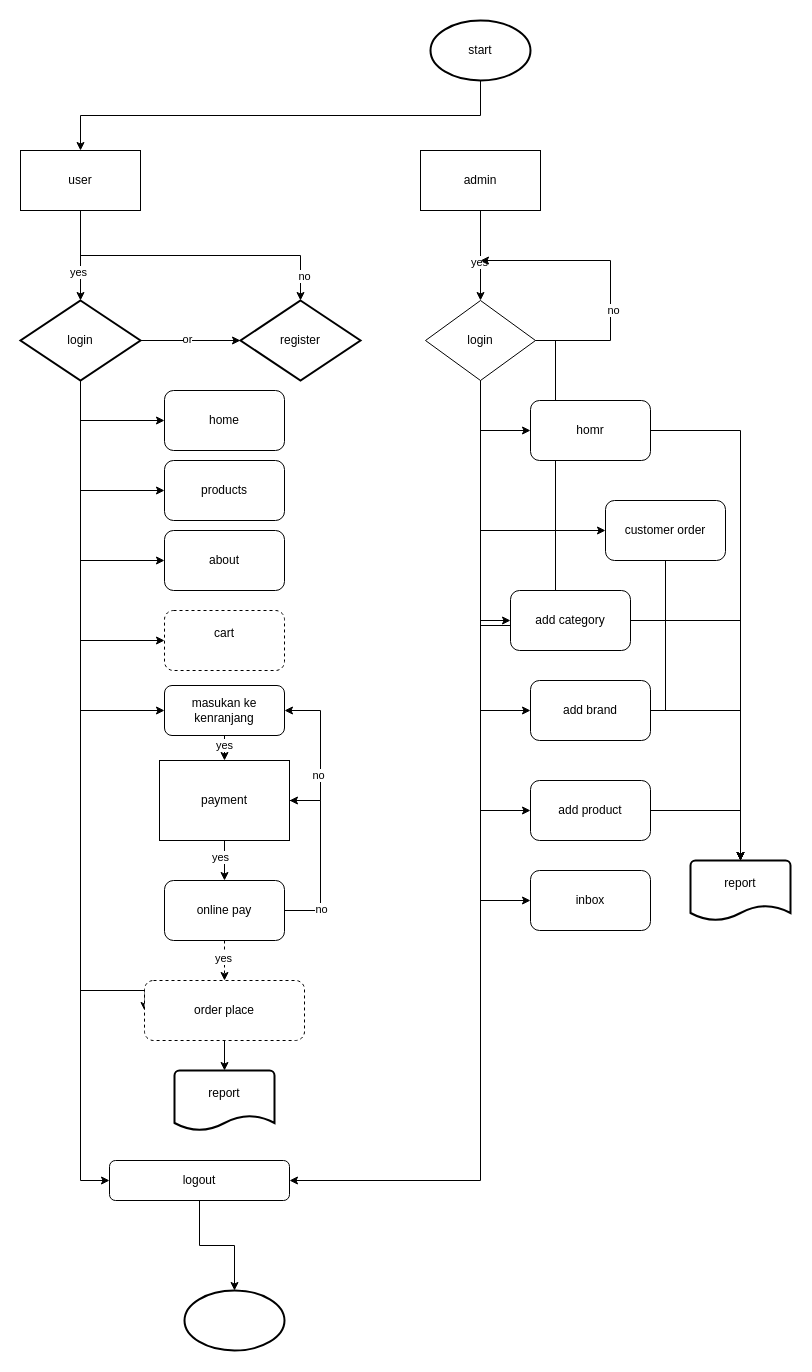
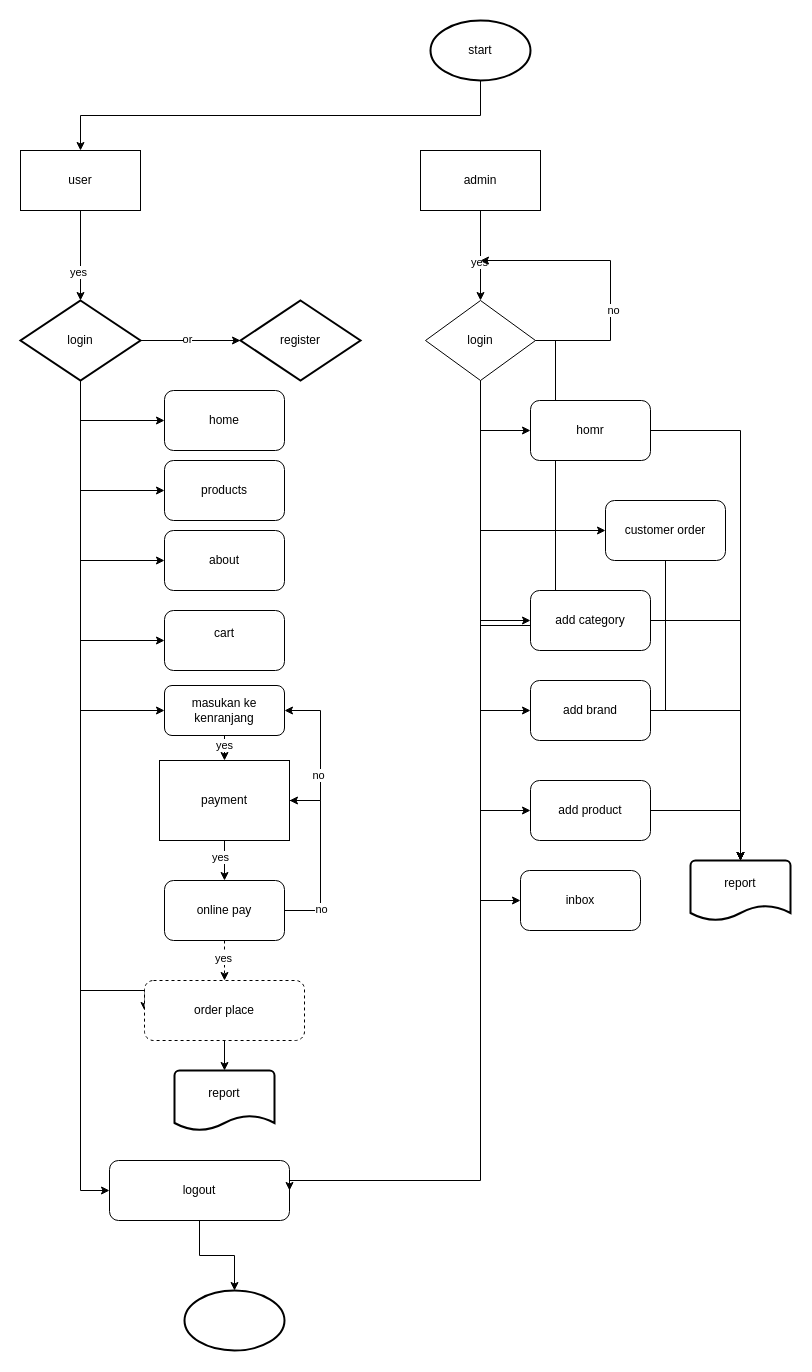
  <mxCell id="0" />
  <mxCell id="1" parent="0" />
  <mxCell id="2" style="edgeStyle=orthogonalEdgeStyle;rounded=0;orthogonalLoop=1;jettySize=auto;html=1;exitX=0.5;exitY=1;exitDx=0;exitDy=0;exitPerimeter=0;" edge="1" parent="1" source="3" target="13"><mxGeometry relative="1" as="geometry" /></mxCell>
  <mxCell id="3" value="start" style="strokeWidth=2;html=1;shape=mxgraph.flowchart.start_1;whiteSpace=wrap;" vertex="1" parent="1"><mxGeometry x="430" width="100" height="60" as="geometry" y="20" /></mxCell>
  <mxCell id="4" value="" style="strokeWidth=2;html=1;shape=mxgraph.flowchart.start_1;whiteSpace=wrap;" vertex="1" parent="1"><mxGeometry x="184" y="1290" width="100" height="60" as="geometry" /></mxCell>
  <mxCell id="5" style="edgeStyle=orthogonalEdgeStyle;rounded=0;orthogonalLoop=1;jettySize=auto;html=1;exitX=0.5;exitY=1;exitDx=0;exitDy=0;" edge="1" parent="1"><mxGeometry relative="1" as="geometry"><mxPoint x="364" y="180" as="sourcePoint" /><mxPoint x="364" y="180" as="targetPoint" /></mxGeometry></mxCell>
  <mxCell id="6" style="edgeStyle=orthogonalEdgeStyle;rounded=0;orthogonalLoop=1;jettySize=auto;html=1;" edge="1" parent="1" source="8" target="51"><mxGeometry relative="1" as="geometry" /></mxCell>
  <mxCell id="7" value="yes" style="edgeLabel;html=1;align=center;verticalAlign=middle;resizable=0;points=[];" vertex="1" connectable="0" parent="6"><mxGeometry x="0.125" y="-2" relative="1" as="geometry"><mxPoint as="offset" /></mxGeometry></mxCell>
  <mxCell id="8" value="admin" style="rounded=0;whiteSpace=wrap;html=1;" vertex="1" parent="1"><mxGeometry x="420" y="150" width="120" height="60" as="geometry" /></mxCell>
  <mxCell id="9" style="edgeStyle=orthogonalEdgeStyle;rounded=0;orthogonalLoop=1;jettySize=auto;html=1;" edge="1" parent="1" source="13" target="23"><mxGeometry relative="1" as="geometry" /></mxCell>
  <mxCell id="10" value="yes" style="edgeLabel;html=1;align=center;verticalAlign=middle;resizable=0;points=[];" vertex="1" connectable="0" parent="9"><mxGeometry x="0.366" y="-3" relative="1" as="geometry"><mxPoint as="offset" /></mxGeometry></mxCell>
- <mxCell id="11" style="edgeStyle=orthogonalEdgeStyle;rounded=0;orthogonalLoop=1;jettySize=auto;html=1;exitX=0.5;exitY=1;exitDx=0;exitDy=0;" edge="1" parent="1" source="13" target="24"><mxGeometry relative="1" as="geometry" /></mxCell>
- <mxCell id="12" value="no" style="edgeLabel;html=1;align=center;verticalAlign=middle;resizable=0;points=[];" vertex="1" connectable="0" parent="11"><mxGeometry x="0.836" y="3" relative="1" as="geometry"><mxPoint as="offset" /></mxGeometry></mxCell>
  <mxCell id="13" value="user" style="rounded=0;whiteSpace=wrap;html=1;" vertex="1" parent="1"><mxGeometry x="20" y="150" width="120" height="60" as="geometry" /></mxCell>
  <mxCell id="14" style="edgeStyle=orthogonalEdgeStyle;rounded=0;orthogonalLoop=1;jettySize=auto;html=1;" edge="1" parent="1" source="23" target="24"><mxGeometry relative="1" as="geometry" /></mxCell>
  <mxCell id="15" value="or" style="edgeLabel;html=1;align=center;verticalAlign=middle;resizable=0;points=[];" vertex="1" connectable="0" parent="14"><mxGeometry x="-0.071" y="2" relative="1" as="geometry"><mxPoint as="offset" /></mxGeometry></mxCell>
  <mxCell id="16" style="edgeStyle=orthogonalEdgeStyle;rounded=0;orthogonalLoop=1;jettySize=auto;html=1;entryX=0;entryY=0.5;entryDx=0;entryDy=0;" edge="1" parent="1" source="23" target="28"><mxGeometry relative="1" as="geometry" /></mxCell>
  <mxCell id="17" style="edgeStyle=orthogonalEdgeStyle;rounded=0;orthogonalLoop=1;jettySize=auto;html=1;entryX=0;entryY=0.5;entryDx=0;entryDy=0;exitX=0.5;exitY=1;exitDx=0;exitDy=0;exitPerimeter=0;" edge="1" parent="1" source="23" target="25"><mxGeometry relative="1" as="geometry" /></mxCell>
  <mxCell id="18" style="edgeStyle=orthogonalEdgeStyle;rounded=0;orthogonalLoop=1;jettySize=auto;html=1;entryX=0;entryY=0.5;entryDx=0;entryDy=0;exitX=0.5;exitY=1;exitDx=0;exitDy=0;exitPerimeter=0;" edge="1" parent="1" source="23" target="26"><mxGeometry relative="1" as="geometry" /></mxCell>
  <mxCell id="19" style="edgeStyle=orthogonalEdgeStyle;rounded=0;orthogonalLoop=1;jettySize=auto;html=1;entryX=0;entryY=0.5;entryDx=0;entryDy=0;exitX=0.5;exitY=1;exitDx=0;exitDy=0;exitPerimeter=0;" edge="1" parent="1" source="23" target="31"><mxGeometry relative="1" as="geometry" /></mxCell>
  <mxCell id="20" style="edgeStyle=orthogonalEdgeStyle;rounded=0;orthogonalLoop=1;jettySize=auto;html=1;entryX=0;entryY=0.5;entryDx=0;entryDy=0;exitX=0.5;exitY=1;exitDx=0;exitDy=0;exitPerimeter=0;" edge="1" parent="1" source="23" target="43"><mxGeometry relative="1" as="geometry"><Array as="points"><mxPoint x="80" y="990" /></Array></mxGeometry></mxCell>
  <mxCell id="21" style="edgeStyle=orthogonalEdgeStyle;rounded=0;orthogonalLoop=1;jettySize=auto;html=1;entryX=0;entryY=0.5;entryDx=0;entryDy=0;exitX=0.5;exitY=1;exitDx=0;exitDy=0;exitPerimeter=0;" edge="1" parent="1" source="23" target="66"><mxGeometry relative="1" as="geometry" /></mxCell>
  <mxCell id="22" style="edgeStyle=orthogonalEdgeStyle;rounded=0;orthogonalLoop=1;jettySize=auto;html=1;entryX=0;entryY=0.5;entryDx=0;entryDy=0;exitX=0.5;exitY=1;exitDx=0;exitDy=0;exitPerimeter=0;" edge="1" parent="1" source="23" target="67"><mxGeometry relative="1" as="geometry" /></mxCell>
  <mxCell id="23" value="login" style="strokeWidth=2;html=1;shape=mxgraph.flowchart.decision;whiteSpace=wrap;" vertex="1" parent="1"><mxGeometry x="20" y="300" width="120" height="80" as="geometry" /></mxCell>
  <mxCell id="24" value="register" style="strokeWidth=2;html=1;shape=mxgraph.flowchart.decision;whiteSpace=wrap;" vertex="1" parent="1"><mxGeometry x="240" y="300" width="120" height="80" as="geometry" /></mxCell>
  <mxCell id="25" value="home" style="rounded=1;whiteSpace=wrap;html=1;" vertex="1" parent="1"><mxGeometry x="164" y="390" width="120" height="60" as="geometry" /></mxCell>
  <mxCell id="26" value="products" style="rounded=1;whiteSpace=wrap;html=1;" vertex="1" parent="1"><mxGeometry x="164" y="460" width="120" height="60" as="geometry" /></mxCell>
  <mxCell id="27" style="edgeStyle=orthogonalEdgeStyle;rounded=0;orthogonalLoop=1;jettySize=auto;html=1;" edge="1" parent="1" source="28" target="4"><mxGeometry relative="1" as="geometry" /></mxCell>
- <mxCell id="28" value="logout" style="rounded=1;whiteSpace=wrap;html=1;" vertex="1" parent="1"><mxGeometry x="109" y="1160" width="180" height="40" as="geometry" /></mxCell>
+ <mxCell id="28" value="logout" style="rounded=1;whiteSpace=wrap;html=1;" vertex="1" parent="1"><mxGeometry x="109" y="1160" width="180" height="60" as="geometry" /></mxCell>
  <mxCell id="29" style="edgeStyle=orthogonalEdgeStyle;rounded=0;orthogonalLoop=1;jettySize=auto;html=1;" edge="1" parent="1" source="31" target="36"><mxGeometry relative="1" as="geometry" /></mxCell>
  <mxCell id="30" value="yes" style="edgeLabel;html=1;align=center;verticalAlign=middle;resizable=0;points=[];" vertex="1" connectable="0" parent="29"><mxGeometry x="0.408" y="-1" relative="1" as="geometry"><mxPoint as="offset" /></mxGeometry></mxCell>
  <mxCell id="31" value="masukan ke kenranjang" style="rounded=1;whiteSpace=wrap;html=1;" vertex="1" parent="1"><mxGeometry x="164" y="685" width="120" height="50" as="geometry" /></mxCell>
  <mxCell id="32" style="edgeStyle=orthogonalEdgeStyle;rounded=0;orthogonalLoop=1;jettySize=auto;html=1;entryX=1;entryY=0.5;entryDx=0;entryDy=0;exitX=1;exitY=0.5;exitDx=0;exitDy=0;" edge="1" parent="1" source="36" target="31"><mxGeometry relative="1" as="geometry"><Array as="points"><mxPoint x="320" y="800" /><mxPoint x="320" y="710" /></Array></mxGeometry></mxCell>
  <mxCell id="33" value="no" style="edgeLabel;html=1;align=center;verticalAlign=middle;resizable=0;points=[];" vertex="1" connectable="0" parent="32"><mxGeometry x="-0.28" y="3" relative="1" as="geometry"><mxPoint as="offset" /></mxGeometry></mxCell>
  <mxCell id="34" style="edgeStyle=orthogonalEdgeStyle;rounded=0;orthogonalLoop=1;jettySize=auto;html=1;entryX=0.5;entryY=0;entryDx=0;entryDy=0;" edge="1" parent="1" source="36" target="41"><mxGeometry relative="1" as="geometry" /></mxCell>
  <mxCell id="35" value="yes" style="edgeLabel;html=1;align=center;verticalAlign=middle;resizable=0;points=[];" vertex="1" connectable="0" parent="34"><mxGeometry x="-0.273" y="-5" relative="1" as="geometry"><mxPoint y="1" as="offset" /></mxGeometry></mxCell>
  <mxCell id="36" value="payment" style="whiteSpace=wrap;html=1;rounded=0;" vertex="1" parent="1"><mxGeometry x="159" y="760" width="130" height="80" as="geometry" /></mxCell>
  <mxCell id="37" style="edgeStyle=orthogonalEdgeStyle;rounded=0;orthogonalLoop=1;jettySize=auto;html=1;entryX=0.5;entryY=0;entryDx=0;entryDy=0;dashed=1;" edge="1" parent="1" source="41" target="43"><mxGeometry relative="1" as="geometry" /></mxCell>
  <mxCell id="38" value="yes" style="edgeLabel;html=1;align=center;verticalAlign=middle;resizable=0;points=[];" vertex="1" connectable="0" parent="37"><mxGeometry x="-0.196" y="-2" relative="1" as="geometry"><mxPoint y="1" as="offset" /></mxGeometry></mxCell>
  <mxCell id="39" style="edgeStyle=orthogonalEdgeStyle;rounded=0;orthogonalLoop=1;jettySize=auto;html=1;entryX=1;entryY=0.5;entryDx=0;entryDy=0;exitX=1;exitY=0.5;exitDx=0;exitDy=0;" edge="1" parent="1" source="41" target="36"><mxGeometry relative="1" as="geometry"><Array as="points"><mxPoint x="320" y="910" /><mxPoint x="320" y="800" /></Array></mxGeometry></mxCell>
  <mxCell id="40" value="no" style="edgeLabel;html=1;align=center;verticalAlign=middle;resizable=0;points=[];" vertex="1" connectable="0" parent="39"><mxGeometry x="-0.557" relative="1" as="geometry"><mxPoint y="1" as="offset" /></mxGeometry></mxCell>
  <mxCell id="41" value="online pay" style="rounded=1;whiteSpace=wrap;html=1;" vertex="1" parent="1"><mxGeometry x="164" y="880" width="120" height="60" as="geometry" /></mxCell>
  <mxCell id="42" style="edgeStyle=orthogonalEdgeStyle;rounded=0;orthogonalLoop=1;jettySize=auto;html=1;" edge="1" parent="1" source="43" target="65"><mxGeometry relative="1" as="geometry" /></mxCell>
  <mxCell id="43" value="order place" style="rounded=1;whiteSpace=wrap;html=1;dashed=1;" vertex="1" parent="1"><mxGeometry x="144" y="980" width="160" height="60" as="geometry" /></mxCell>
  <mxCell id="44" style="edgeStyle=orthogonalEdgeStyle;rounded=0;orthogonalLoop=1;jettySize=auto;html=1;entryX=1;entryY=0.5;entryDx=0;entryDy=0;exitX=0.5;exitY=1;exitDx=0;exitDy=0;" edge="1" parent="1" source="51" target="28"><mxGeometry relative="1" as="geometry"><Array as="points"><mxPoint x="480" y="1180" /><mxPoint x="289" y="1180" /></Array></mxGeometry></mxCell>
  <mxCell id="45" style="edgeStyle=orthogonalEdgeStyle;rounded=0;orthogonalLoop=1;jettySize=auto;html=1;entryX=0;entryY=0.5;entryDx=0;entryDy=0;" edge="1" parent="1" source="51" target="54"><mxGeometry relative="1" as="geometry"><mxPoint x="500" y="460" as="targetPoint" /><Array as="points"><mxPoint x="480" y="430" /></Array></mxGeometry></mxCell>
  <mxCell id="46" style="edgeStyle=orthogonalEdgeStyle;rounded=0;orthogonalLoop=1;jettySize=auto;html=1;entryX=0;entryY=0.5;entryDx=0;entryDy=0;exitX=0.5;exitY=1;exitDx=0;exitDy=0;" edge="1" parent="1" source="51" target="55"><mxGeometry relative="1" as="geometry" /></mxCell>
  <mxCell id="47" style="edgeStyle=orthogonalEdgeStyle;rounded=0;orthogonalLoop=1;jettySize=auto;html=1;entryX=0;entryY=0.5;entryDx=0;entryDy=0;" edge="1" parent="1" source="51" target="57"><mxGeometry relative="1" as="geometry" /></mxCell>
  <mxCell id="48" style="edgeStyle=orthogonalEdgeStyle;rounded=0;orthogonalLoop=1;jettySize=auto;html=1;entryX=0;entryY=0.5;entryDx=0;entryDy=0;" edge="1" parent="1" source="51" target="59"><mxGeometry relative="1" as="geometry" /></mxCell>
  <mxCell id="49" style="edgeStyle=orthogonalEdgeStyle;rounded=0;orthogonalLoop=1;jettySize=auto;html=1;entryX=0;entryY=0.5;entryDx=0;entryDy=0;" edge="1" parent="1" source="51" target="60"><mxGeometry relative="1" as="geometry" /></mxCell>
  <mxCell id="50" style="edgeStyle=orthogonalEdgeStyle;rounded=0;orthogonalLoop=1;jettySize=auto;html=1;entryX=0;entryY=0.5;entryDx=0;entryDy=0;" edge="1" parent="1" source="51" target="68"><mxGeometry relative="1" as="geometry"><Array as="points"><mxPoint x="555" y="340" /><mxPoint x="555" y="625" /><mxPoint x="480" y="625" /><mxPoint x="480" y="900" /></Array></mxGeometry></mxCell>
  <mxCell id="51" value="login" style="rhombus;whiteSpace=wrap;html=1;" vertex="1" parent="1"><mxGeometry x="425" y="300" width="110" height="80" as="geometry" /></mxCell>
  <mxCell id="52" value="" style="endArrow=classic;html=1;rounded=0;exitX=1;exitY=0.5;exitDx=0;exitDy=0;" edge="1" parent="1" source="51"><mxGeometry width="50" height="50" relative="1" as="geometry"><mxPoint x="550" y="430" as="sourcePoint" /><mxPoint x="480" y="260" as="targetPoint" /><Array as="points"><mxPoint x="610" y="340" /><mxPoint x="610" y="260" /></Array></mxGeometry></mxCell>
  <mxCell id="53" value="no" style="edgeLabel;html=1;align=center;verticalAlign=middle;resizable=0;points=[];" vertex="1" connectable="0" parent="52"><mxGeometry x="-0.262" y="-2" relative="1" as="geometry"><mxPoint y="-1" as="offset" /></mxGeometry></mxCell>
  <mxCell id="54" value="homr" style="rounded=1;whiteSpace=wrap;html=1;" vertex="1" parent="1"><mxGeometry x="530" y="400" width="120" height="60" as="geometry" /></mxCell>
  <mxCell id="55" value="customer order" style="rounded=1;whiteSpace=wrap;html=1;" vertex="1" parent="1"><mxGeometry x="605" y="500" width="120" height="60" as="geometry" /></mxCell>
  <mxCell id="56" style="edgeStyle=orthogonalEdgeStyle;rounded=0;orthogonalLoop=1;jettySize=auto;html=1;" edge="1" parent="1" source="57" target="61"><mxGeometry relative="1" as="geometry" /></mxCell>
- <mxCell id="57" value="add category" style="rounded=1;whiteSpace=wrap;html=1;" vertex="1" parent="1"><mxGeometry x="510" y="590" width="120" height="60" as="geometry" /></mxCell>
+ <mxCell id="57" value="add category" style="rounded=1;whiteSpace=wrap;html=1;" vertex="1" parent="1"><mxGeometry x="530" y="590" width="120" height="60" as="geometry" /></mxCell>
  <mxCell id="58" style="edgeStyle=orthogonalEdgeStyle;rounded=0;orthogonalLoop=1;jettySize=auto;html=1;" edge="1" parent="1" source="59" target="61"><mxGeometry relative="1" as="geometry" /></mxCell>
  <mxCell id="59" value="add brand" style="rounded=1;whiteSpace=wrap;html=1;" vertex="1" parent="1"><mxGeometry x="530" y="680" width="120" height="60" as="geometry" /></mxCell>
  <mxCell id="60" value="add product" style="rounded=1;whiteSpace=wrap;html=1;" vertex="1" parent="1"><mxGeometry x="530" y="780" width="120" height="60" as="geometry" /></mxCell>
  <mxCell id="61" value="report&lt;div&gt;&lt;br/&gt;&lt;/div&gt;" style="strokeWidth=2;html=1;shape=mxgraph.flowchart.document2;whiteSpace=wrap;size=0.25;" vertex="1" parent="1"><mxGeometry x="690" y="860" width="100" height="60" as="geometry" /></mxCell>
  <mxCell id="62" style="edgeStyle=orthogonalEdgeStyle;rounded=0;orthogonalLoop=1;jettySize=auto;html=1;entryX=0.5;entryY=0;entryDx=0;entryDy=0;entryPerimeter=0;" edge="1" parent="1" source="54" target="61"><mxGeometry relative="1" as="geometry" /></mxCell>
  <mxCell id="63" style="edgeStyle=orthogonalEdgeStyle;rounded=0;orthogonalLoop=1;jettySize=auto;html=1;entryX=0.5;entryY=0;entryDx=0;entryDy=0;entryPerimeter=0;" edge="1" parent="1" source="55" target="61"><mxGeometry relative="1" as="geometry" /></mxCell>
  <mxCell id="64" style="edgeStyle=orthogonalEdgeStyle;rounded=0;orthogonalLoop=1;jettySize=auto;html=1;entryX=0.5;entryY=0;entryDx=0;entryDy=0;entryPerimeter=0;" edge="1" parent="1" source="60" target="61"><mxGeometry relative="1" as="geometry" /></mxCell>
  <mxCell id="65" value="report&lt;div&gt;&lt;br/&gt;&lt;/div&gt;" style="strokeWidth=2;html=1;shape=mxgraph.flowchart.document2;whiteSpace=wrap;size=0.25;" vertex="1" parent="1"><mxGeometry x="174" y="1070" width="100" height="60" as="geometry" /></mxCell>
  <mxCell id="66" value="about" style="rounded=1;whiteSpace=wrap;html=1;" vertex="1" parent="1"><mxGeometry x="164" y="530" width="120" height="60" as="geometry" /></mxCell>
- <mxCell id="67" value="cart&lt;div&gt;&lt;br/&gt;&lt;/div&gt;" style="rounded=1;whiteSpace=wrap;html=1;dashed=1;" vertex="1" parent="1"><mxGeometry x="164" y="610" width="120" height="60" as="geometry" /></mxCell>
- <mxCell id="68" value="inbox" style="rounded=1;whiteSpace=wrap;html=1;" vertex="1" parent="1"><mxGeometry x="530" y="870" width="120" height="60" as="geometry" /></mxCell>
+ <mxCell id="67" value="cart&lt;div&gt;&lt;br/&gt;&lt;/div&gt;" style="rounded=1;whiteSpace=wrap;html=1;" vertex="1" parent="1"><mxGeometry x="164" y="610" width="120" height="60" as="geometry" /></mxCell>
+ <mxCell id="68" value="inbox" style="rounded=1;whiteSpace=wrap;html=1;" vertex="1" parent="1"><mxGeometry x="520" y="870" width="120" height="60" as="geometry" /></mxCell>
